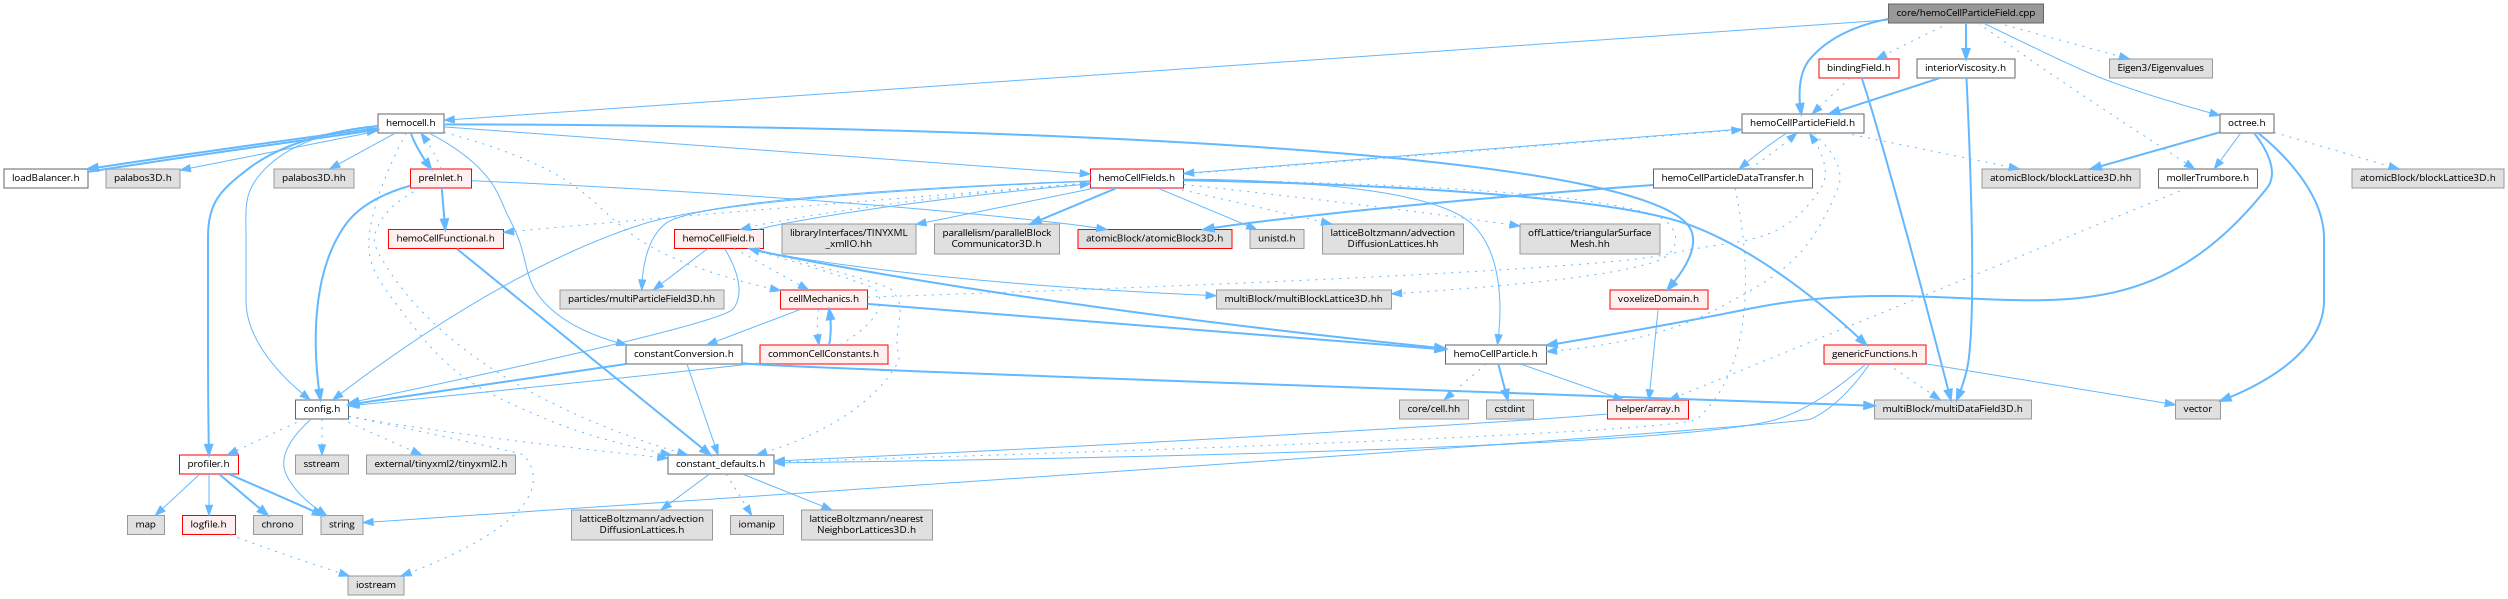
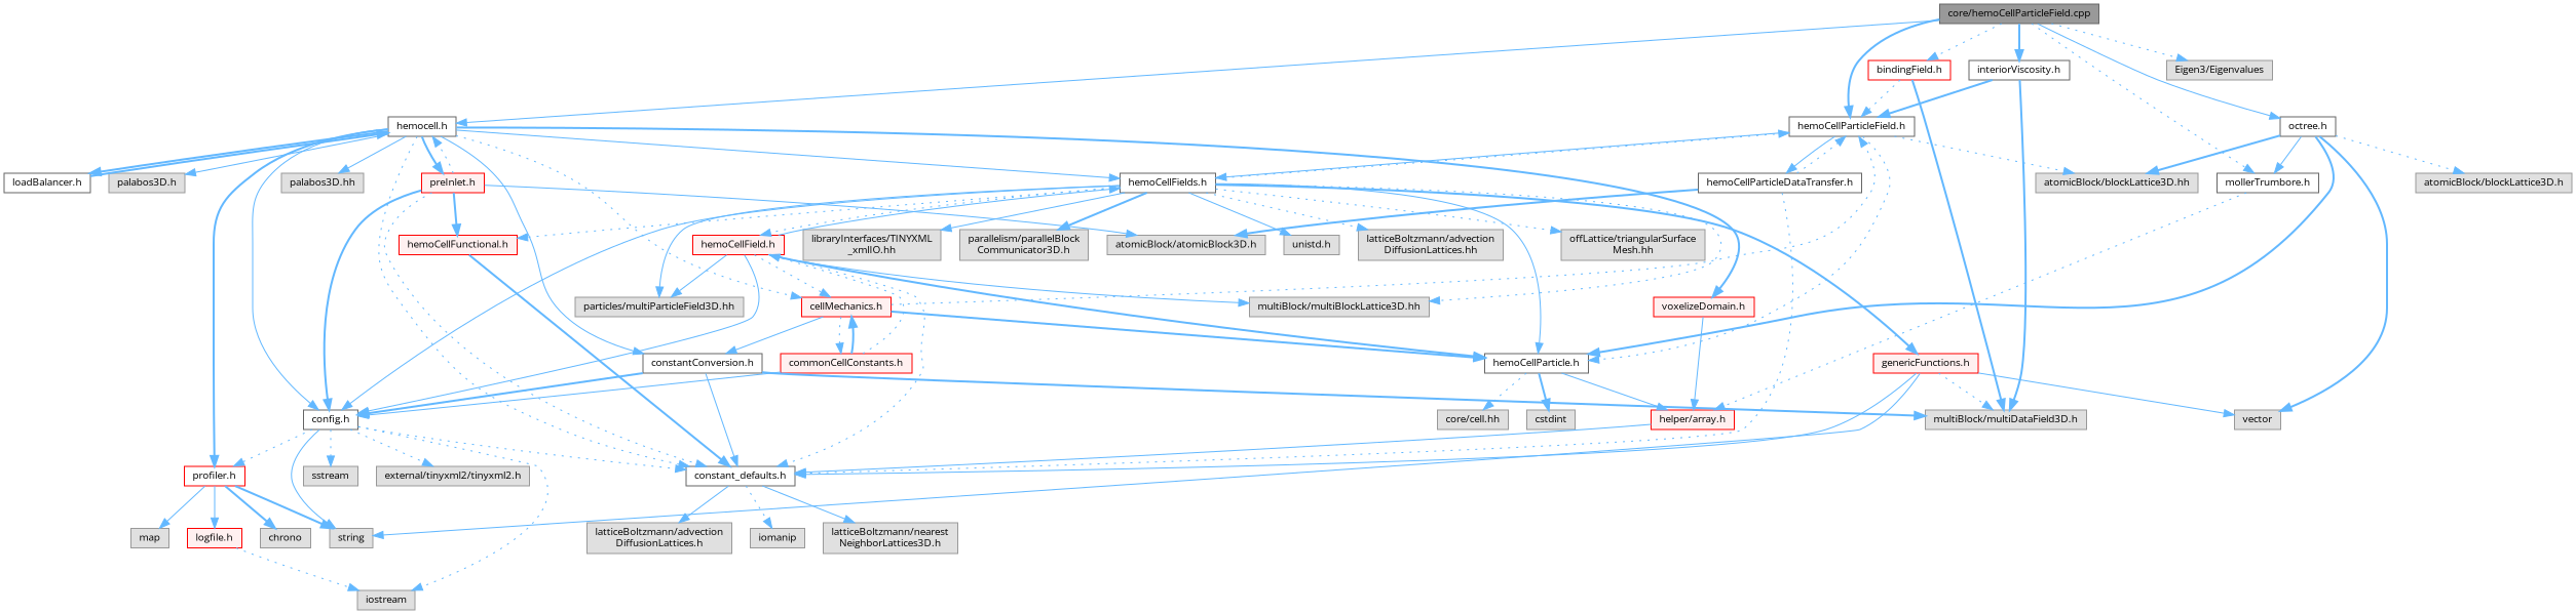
  digraph {
    fontname="Open Sans"
    node [color=grey60 fillcolor="#E0E0E0" fontname="Open Sans" fontsize=10 shape=box style=filled]
    edge [color=steelblue1 fontname="Open Sans" fontsize=10 labelfontname=Helvetica labelfontsize=10 style=solid]
    n1 [color=gray40 fillcolor=grey60 fontcolor=black height=0.2 label="core/hemoCellParticleField.cpp" width=0.4]
    n2 [color=grey40 fillcolor=white height=0.2 label="hemoCellParticleField.h" width=0.4]
    n3 [color=grey40 fillcolor=white height=0.2 label="hemocell.h" width=0.4]
    n4 [color=grey40 fillcolor=white height=0.2 label="octree.h" width=0.4]
    n5 [color=grey40 fillcolor=white height=0.2 label="mollerTrumbore.h" width=0.4]
    n6 [color=red fillcolor=white height=0.2 label="bindingField.h" width=0.4]
    n7 [color=grey40 fillcolor=white height=0.2 label="interiorViscosity.h" width=0.4]
    n8 [height=0.2 label="Eigen3/Eigenvalues" width=0.4]
-   n9 [color=red fillcolor=white height=0.2 label="hemoCellFields.h" width=0.4]
+   n9 [color=grey40 fillcolor=white height=0.2 label="hemoCellFields.h" width=0.4]
    n10 [color=grey40 fillcolor=white height=0.2 label="hemoCellParticle.h" width=0.4]
    n11 [color=grey40 fillcolor=white height=0.2 label="hemoCellParticleDataTransfer.h" width=0.4]
    n12 [height=0.2 label="atomicBlock/blockLattice3D.hh" width=0.4]
    n13 [color=grey40 fillcolor=white height=0.2 label="config.h" width=0.4]
    n14 [color=grey40 fillcolor=white height=0.2 label="constant_defaults.h" width=0.4]
    n15 [color=red fillcolor="#FFF0F0" height=0.2 label="cellMechanics.h" width=0.4]
    n16 [color=red fillcolor=white height=0.2 label="profiler.h" width=0.4]
    n17 [color=grey40 fillcolor=white height=0.2 label="constantConversion.h" width=0.4]
    n18 [color=grey40 fillcolor=white height=0.2 label="loadBalancer.h" width=0.4]
    n19 [color=red fillcolor="#FFF0F0" height=0.2 label="preInlet.h" width=0.4]
    n20 [color=red fillcolor="#FFF0F0" height=0.2 label="voxelizeDomain.h" width=0.4]
    n21 [height=0.2 label="palabos3D.h" width=0.4]
    n22 [height=0.2 label="palabos3D.hh" width=0.4]
    n23 [height=0.2 label=vector width=0.4]
    n24 [height=0.2 label="atomicBlock/blockLattice3D.h" width=0.4]
    n25 [color=red fillcolor="#FFF0F0" height=0.2 label="helper/array.h" width=0.4]
    n26 [height=0.2 label="multiBlock/multiDataField3D.h" width=0.4]
    n27 [color=red fillcolor="#FFF0F0" height=0.2 label="genericFunctions.h" width=0.4]
    n28 [color=red fillcolor="#FFF0F0" height=0.2 label="hemoCellFunctional.h" width=0.4]
    n29 [color=red fillcolor="#FFF0F0" height=0.2 label="hemoCellField.h" width=0.4]
    n30 [height=0.2 label="multiBlock/multiBlockLattice3D.hh" width=0.4]
    n31 [height=0.2 label="particles/multiParticleField3D.hh" width=0.4]
    n32 [height=0.2 label="unistd.h" width=0.4]
    n33 [height=0.2 label="latticeBoltzmann/advection\lDiffusionLattices.hh" width=0.4]
    n34 [height=0.2 label="offLattice/triangularSurface\lMesh.hh" width=0.4]
    n35 [height=0.2 label="libraryInterfaces/TINYXML\l_xmlIO.hh" width=0.4]
    n36 [height=0.2 label="parallelism/parallelBlock\lCommunicator3D.h" width=0.4]
    n37 [height=0.2 label="core/cell.hh" width=0.4]
    n38 [height=0.2 label=cstdint width=0.4]
-   n39 [color=red height=0.2 label="atomicBlock/atomicBlock3D.h" width=0.4]
+   n39 [height=0.2 label="atomicBlock/atomicBlock3D.h" width=0.4]
    n40 [height=0.2 label=string width=0.4]
    n41 [height=0.2 label=iostream width=0.4]
    n42 [height=0.2 label="external/tinyxml2/tinyxml2.h" width=0.4]
    n43 [height=0.2 label=sstream width=0.4]
    n44 [height=0.2 label=iomanip width=0.4]
    n45 [height=0.2 label="latticeBoltzmann/nearest\lNeighborLattices3D.h" width=0.4]
    n46 [height=0.2 label="latticeBoltzmann/advection\lDiffusionLattices.h" width=0.4]
    n47 [color=red fillcolor="#FFF0F0" height=0.2 label="commonCellConstants.h" width=0.4]
    n48 [height=0.2 label=chrono width=0.4]
    n49 [height=0.2 label=map width=0.4]
    n50 [color=red fillcolor="#FFF0F0" height=0.2 label="logfile.h" width=0.4]
    n1 -> n2 [style=bold]
    n1 -> n3
    n1 -> n4
    n1 -> n5 [style=dotted]
    n1 -> n6 [style=dotted]
    n1 -> n7 [style=bold]
    n1 -> n8 [style=dotted]
    n2 -> n9
    n2 -> n10 [style=dotted]
    n2 -> n11
    n2 -> n12 [style=dotted]
    n3 -> n9
    n3 -> n13
    n3 -> n14 [style=dotted]
    n3 -> n15 [style=dotted]
    n3 -> n16 [style=bold]
    n3 -> n17
    n3 -> n18 [style=bold]
    n3 -> n19 [style=bold]
    n3 -> n20 [style=bold]
    n3 -> n21
    n3 -> n22
    n4 -> n5
    n4 -> n10 [style=bold]
    n4 -> n12 [style=bold]
    n4 -> n23 [style=bold]
    n4 -> n24 [style=dotted]
    n5 -> n25 [style=dotted]
    n6 -> n2 [style=dotted]
    n6 -> n26 [style=bold]
    n7 -> n2 [style=bold]
    n7 -> n26 [style=bold]
    n9 -> n2 [style=dotted]
    n9 -> n10
    n9 -> n13
    n9 -> n27 [style=bold]
    n9 -> n28 [style=dotted]
    n9 -> n29 [style=dotted]
    n9 -> n30 [style=dotted]
    n9 -> n31
    n9 -> n32
    n9 -> n33 [style=dotted]
    n9 -> n34 [style=dotted]
    n9 -> n35
    n9 -> n36 [style=bold]
    n10 -> n25
    n10 -> n37 [style=dotted]
    n10 -> n38 [style=bold]
    n11 -> n2 [style=dotted]
    n11 -> n14 [style=dotted]
    n11 -> n39 [style=bold]
    n13 -> n14 [style=dotted]
    n13 -> n16 [style=dotted]
    n13 -> n40
    n13 -> n41 [style=dotted]
    n13 -> n42 [style=dotted]
    n13 -> n43 [style=dotted]
    n14 -> n44 [style=dotted]
    n14 -> n45
    n14 -> n46
    n15 -> n2 [style=dotted]
    n15 -> n10 [style=bold]
    n15 -> n17
    n15 -> n47 [style=dotted]
    n16 -> n40 [style=bold]
    n16 -> n48 [style=bold]
    n16 -> n49
    n16 -> n50
    n17 -> n13 [style=bold]
    n17 -> n14
    n17 -> n26 [style=bold]
    n18 -> n3 [style=bold]
    n19 -> n3 [style=dotted]
    n19 -> n13 [style=bold]
    n19 -> n14 [style=dotted]
    n19 -> n28 [style=bold]
    n19 -> n39
    n20 -> n25
    n25 -> n14
    n27 -> n14
    n27 -> n23
    n27 -> n26 [style=dotted]
    n27 -> n40
    n28 -> n14 [style=bold]
    n29 -> n9
    n29 -> n10 [style=bold]
    n29 -> n13
    n29 -> n14 [style=dotted]
    n29 -> n15 [style=dotted]
    n29 -> n30
    n29 -> n31
    n47 -> n13
    n47 -> n15 [style=bold]
    n47 -> n29 [style=dotted]
    n50 -> n41 [style=dotted]
  }
